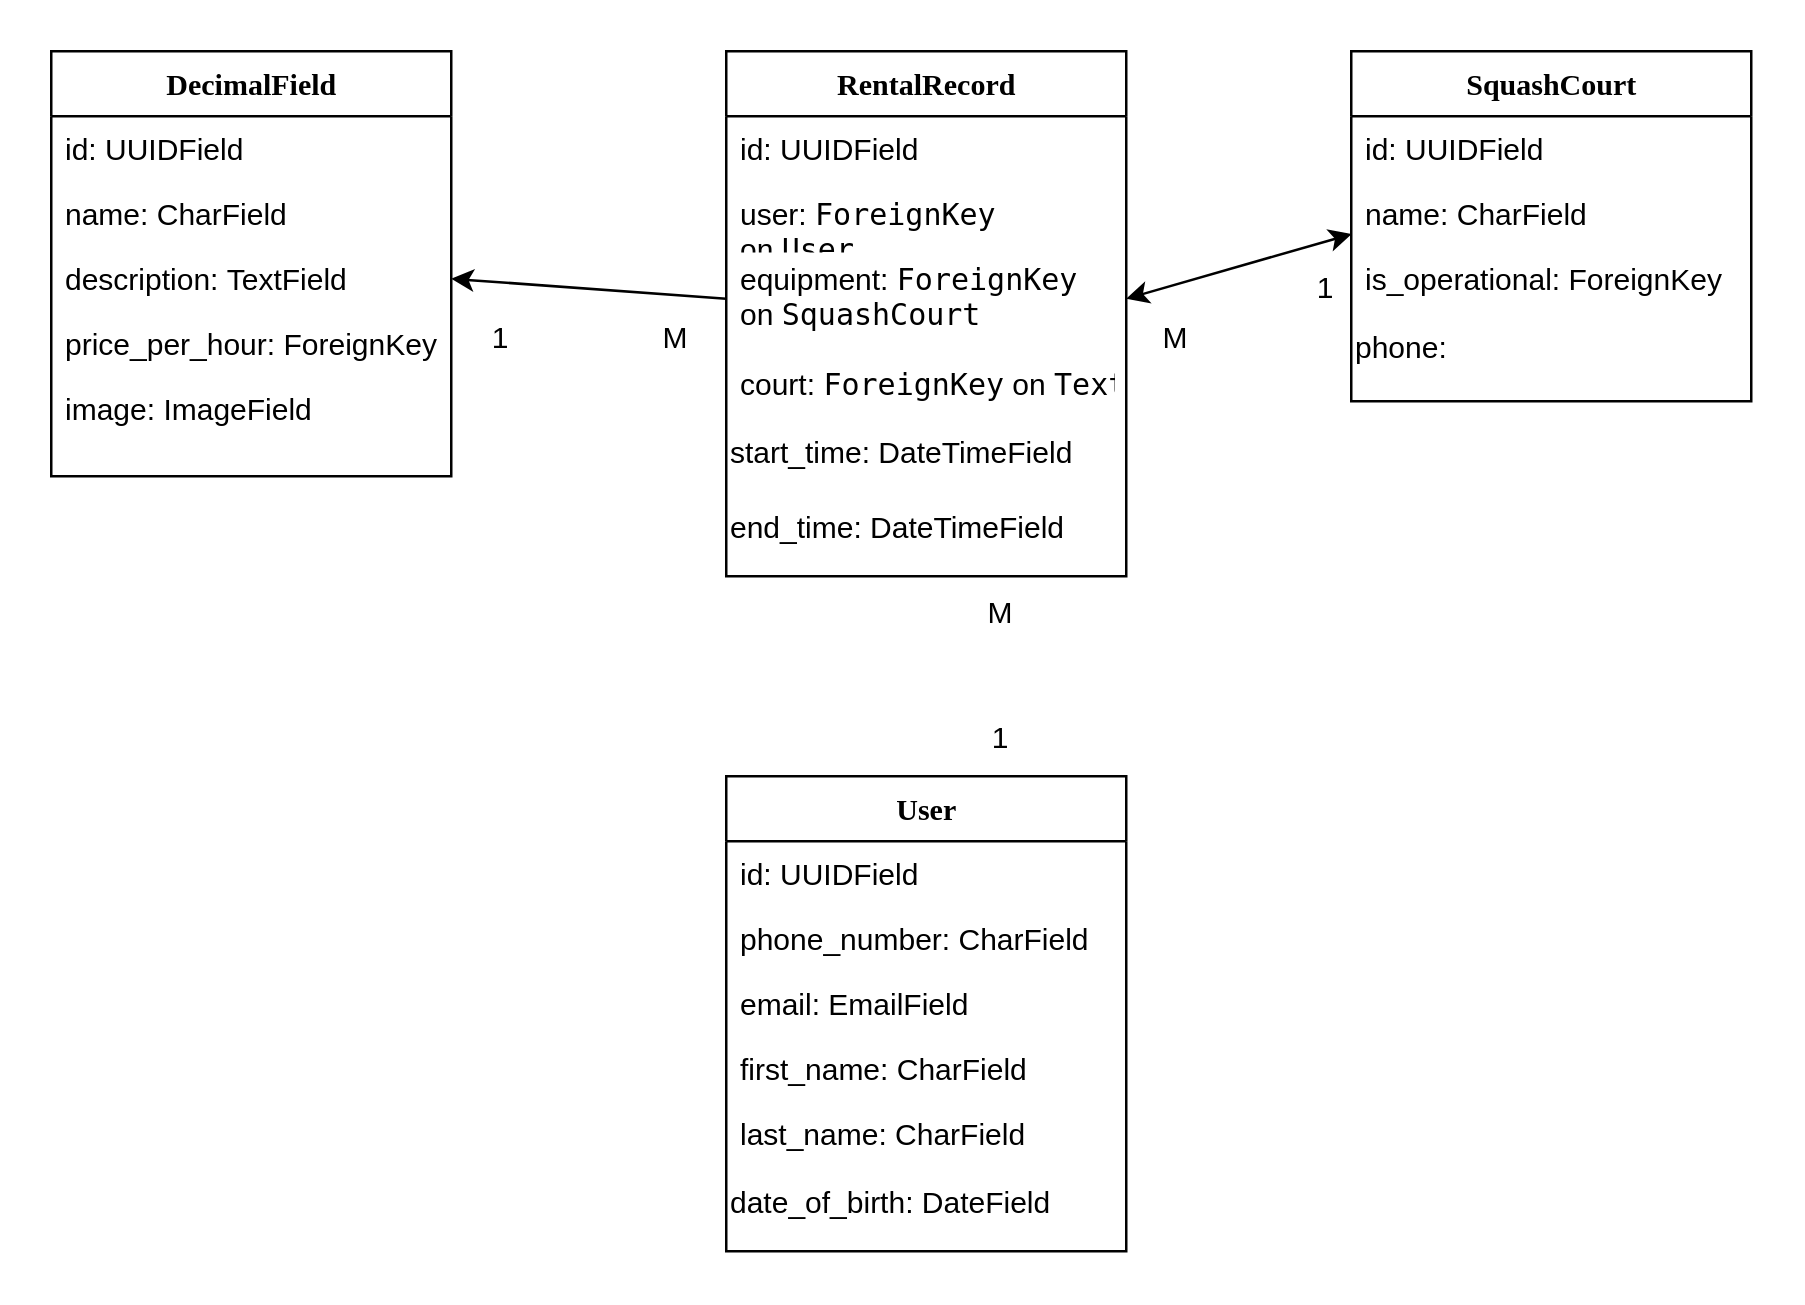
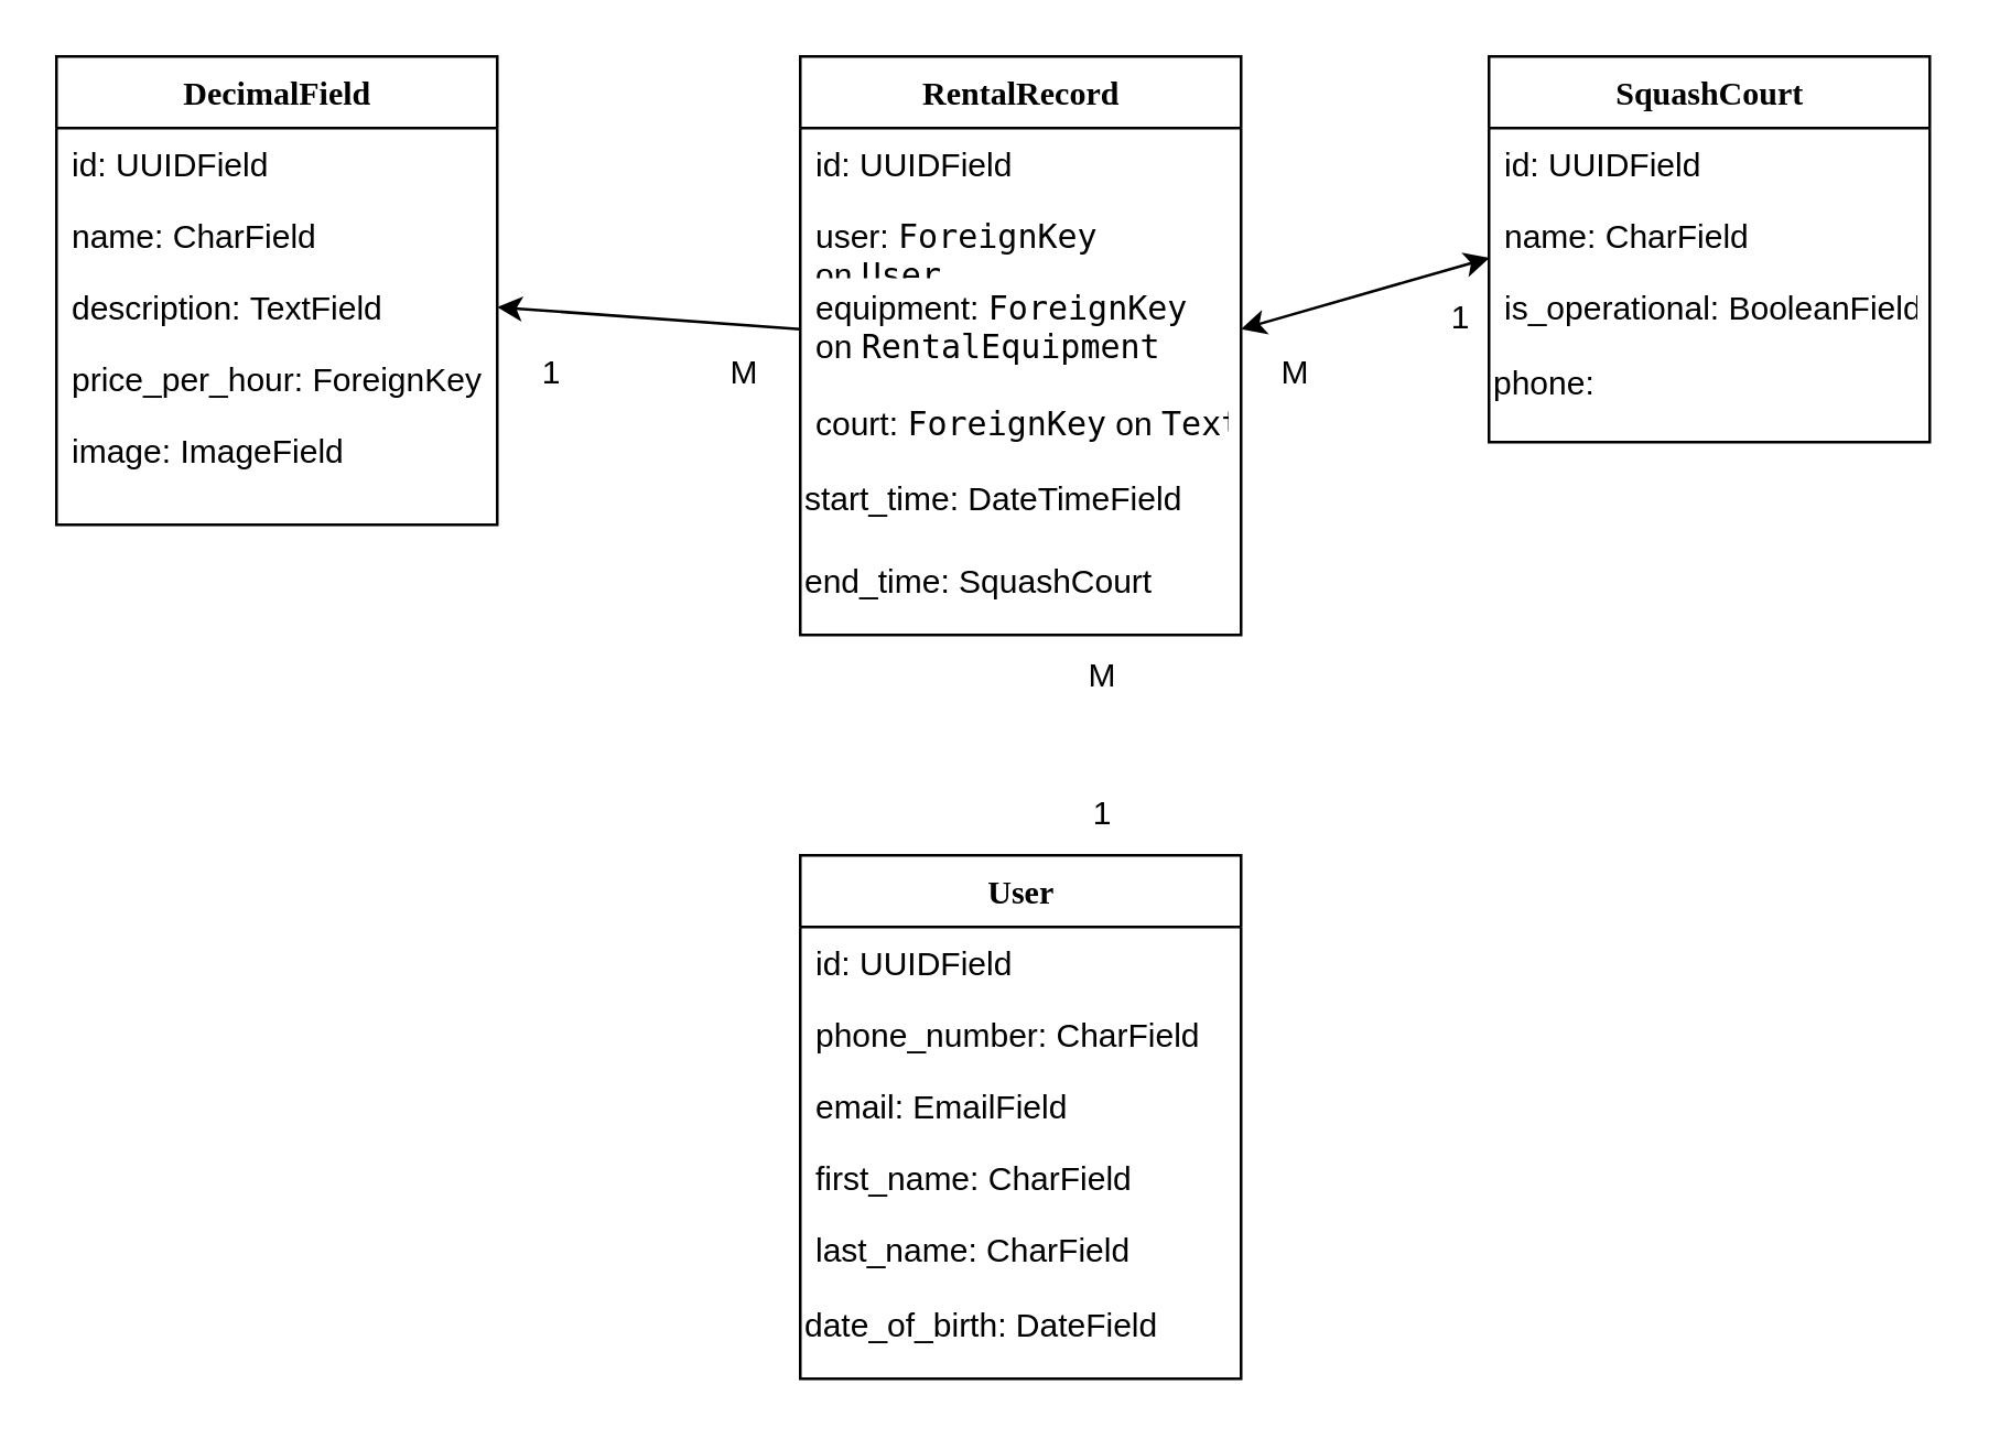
  <mxCell id="0" />
  <mxCell id="1" parent="0" />
  <mxCell id="2" value="DecimalField" style="swimlane;html=1;fontStyle=1;align=center;verticalAlign=top;childLayout=stackLayout;horizontal=1;startSize=26;horizontalStack=0;resizeParent=1;resizeLast=0;collapsible=1;marginBottom=0;swimlaneFillColor=#ffffff;rounded=0;shadow=0;comic=0;labelBackgroundColor=none;strokeWidth=1;fillColor=none;fontFamily=Verdana;fontSize=12" parent="1" vertex="1"><mxGeometry x="20" y="20" width="160" height="170" as="geometry" /></mxCell>
  <mxCell id="3" value="id:&amp;nbsp;UUIDField" style="text;html=1;strokeColor=none;fillColor=none;align=left;verticalAlign=top;spacingLeft=4;spacingRight=4;whiteSpace=wrap;overflow=hidden;rotatable=0;points=[[0,0.5],[1,0.5]];portConstraint=eastwest;" parent="2" vertex="1"><mxGeometry y="26" width="160" height="26" as="geometry" /></mxCell>
  <mxCell id="4" value="name:&amp;nbsp;CharField" style="text;html=1;strokeColor=none;fillColor=none;align=left;verticalAlign=top;spacingLeft=4;spacingRight=4;whiteSpace=wrap;overflow=hidden;rotatable=0;points=[[0,0.5],[1,0.5]];portConstraint=eastwest;" parent="2" vertex="1"><mxGeometry y="52" width="160" height="26" as="geometry" /></mxCell>
  <mxCell id="5" value="description:&amp;nbsp;TextField" style="text;html=1;strokeColor=none;fillColor=none;align=left;verticalAlign=top;spacingLeft=4;spacingRight=4;whiteSpace=wrap;overflow=hidden;rotatable=0;points=[[0,0.5],[1,0.5]];portConstraint=eastwest;" parent="2" vertex="1"><mxGeometry y="78" width="160" height="26" as="geometry" /></mxCell>
  <mxCell id="6" value="price_per_hour:&amp;nbsp;ForeignKey" style="text;html=1;strokeColor=none;fillColor=none;align=left;verticalAlign=top;spacingLeft=4;spacingRight=4;whiteSpace=wrap;overflow=hidden;rotatable=0;points=[[0,0.5],[1,0.5]];portConstraint=eastwest;" parent="2" vertex="1"><mxGeometry y="104" width="160" height="26" as="geometry" /></mxCell>
  <mxCell id="7" value="image:&amp;nbsp;ImageField" style="text;html=1;strokeColor=none;fillColor=none;align=left;verticalAlign=top;spacingLeft=4;spacingRight=4;whiteSpace=wrap;overflow=hidden;rotatable=0;points=[[0,0.5],[1,0.5]];portConstraint=eastwest;" parent="2" vertex="1"><mxGeometry y="130" width="160" height="26" as="geometry" /></mxCell>
  <mxCell id="8" value="RentalRecord" style="swimlane;html=1;fontStyle=1;align=center;verticalAlign=top;childLayout=stackLayout;horizontal=1;startSize=26;horizontalStack=0;resizeParent=1;resizeLast=0;collapsible=1;marginBottom=0;swimlaneFillColor=#ffffff;rounded=0;shadow=0;comic=0;labelBackgroundColor=none;strokeWidth=1;fillColor=none;fontFamily=Verdana;fontSize=12" vertex="1" parent="1"><mxGeometry x="290" y="20" width="160" height="210" as="geometry" /></mxCell>
  <mxCell id="9" value="id:&amp;nbsp;UUIDField" style="text;html=1;strokeColor=none;fillColor=none;align=left;verticalAlign=top;spacingLeft=4;spacingRight=4;whiteSpace=wrap;overflow=hidden;rotatable=0;points=[[0,0.5],[1,0.5]];portConstraint=eastwest;" vertex="1" parent="8"><mxGeometry y="26" width="160" height="26" as="geometry" /></mxCell>
  <mxCell id="10" value="user:&amp;nbsp;&lt;code&gt;ForeignKey&lt;/code&gt; on&amp;nbsp;&lt;code&gt;User&lt;/code&gt;" style="text;html=1;strokeColor=none;fillColor=none;align=left;verticalAlign=top;spacingLeft=4;spacingRight=4;whiteSpace=wrap;overflow=hidden;rotatable=0;points=[[0,0.5],[1,0.5]];portConstraint=eastwest;" vertex="1" parent="8"><mxGeometry y="52" width="160" height="26" as="geometry" /></mxCell>
- <mxCell id="11" value="equipment:&amp;nbsp;&lt;code&gt;ForeignKey&lt;/code&gt; on&amp;nbsp;&lt;code&gt;SquashCourt&lt;/code&gt;" style="text;html=1;strokeColor=none;fillColor=none;align=left;verticalAlign=top;spacingLeft=4;spacingRight=4;whiteSpace=wrap;overflow=hidden;rotatable=0;points=[[0,0.5],[1,0.5]];portConstraint=eastwest;" vertex="1" parent="8"><mxGeometry y="78" width="160" height="42" as="geometry" /></mxCell>
+ <mxCell id="11" value="equipment:&amp;nbsp;&lt;code&gt;ForeignKey&lt;/code&gt; on&amp;nbsp;&lt;code&gt;RentalEquipment&lt;/code&gt;" style="text;html=1;strokeColor=none;fillColor=none;align=left;verticalAlign=top;spacingLeft=4;spacingRight=4;whiteSpace=wrap;overflow=hidden;rotatable=0;points=[[0,0.5],[1,0.5]];portConstraint=eastwest;" vertex="1" parent="8"><mxGeometry y="78" width="160" height="42" as="geometry" /></mxCell>
  <mxCell id="12" value="court:&amp;nbsp;&lt;code&gt;ForeignKey&lt;/code&gt;&amp;nbsp;on&amp;nbsp;&lt;code&gt;TextField&lt;/code&gt;" style="text;html=1;strokeColor=none;fillColor=none;align=left;verticalAlign=top;spacingLeft=4;spacingRight=4;whiteSpace=wrap;overflow=hidden;rotatable=0;points=[[0,0.5],[1,0.5]];portConstraint=eastwest;" vertex="1" parent="8"><mxGeometry y="120" width="160" height="26" as="geometry" /></mxCell>
  <mxCell id="13" value="start_time:&amp;nbsp;DateTimeField" style="text;html=1;align=left;verticalAlign=middle;whiteSpace=wrap;rounded=0;" vertex="1" parent="8"><mxGeometry y="146" width="160" height="30" as="geometry" /></mxCell>
  <mxCell id="14" style="edgeStyle=orthogonalEdgeStyle;rounded=0;orthogonalLoop=1;jettySize=auto;html=1;exitX=1;exitY=0.25;exitDx=0;exitDy=0;" edge="1" parent="8" source="15"><mxGeometry relative="1" as="geometry"><mxPoint x="159.789" y="183.421" as="targetPoint" /></mxGeometry></mxCell>
- <mxCell id="15" value="end_time:&amp;nbsp;DateTimeField" style="text;html=1;align=left;verticalAlign=middle;whiteSpace=wrap;rounded=0;" vertex="1" parent="8"><mxGeometry y="176" width="160" height="30" as="geometry" /></mxCell>
+ <mxCell id="15" value="end_time:&amp;nbsp;SquashCourt" style="text;html=1;align=left;verticalAlign=middle;whiteSpace=wrap;rounded=0;" vertex="1" parent="8"><mxGeometry y="176" width="160" height="30" as="geometry" /></mxCell>
  <mxCell id="16" value="SquashCourt" style="swimlane;html=1;fontStyle=1;align=center;verticalAlign=top;childLayout=stackLayout;horizontal=1;startSize=26;horizontalStack=0;resizeParent=1;resizeLast=0;collapsible=1;marginBottom=0;swimlaneFillColor=#ffffff;rounded=0;shadow=0;comic=0;labelBackgroundColor=none;strokeWidth=1;fillColor=none;fontFamily=Verdana;fontSize=12" vertex="1" parent="1"><mxGeometry x="540" y="20" width="160" height="140" as="geometry" /></mxCell>
  <mxCell id="17" value="id:&amp;nbsp;UUIDField" style="text;html=1;strokeColor=none;fillColor=none;align=left;verticalAlign=top;spacingLeft=4;spacingRight=4;whiteSpace=wrap;overflow=hidden;rotatable=0;points=[[0,0.5],[1,0.5]];portConstraint=eastwest;" vertex="1" parent="16"><mxGeometry y="26" width="160" height="26" as="geometry" /></mxCell>
  <mxCell id="18" value="name:&amp;nbsp;CharField" style="text;html=1;strokeColor=none;fillColor=none;align=left;verticalAlign=top;spacingLeft=4;spacingRight=4;whiteSpace=wrap;overflow=hidden;rotatable=0;points=[[0,0.5],[1,0.5]];portConstraint=eastwest;" vertex="1" parent="16"><mxGeometry y="52" width="160" height="26" as="geometry" /></mxCell>
- <mxCell id="19" value="is_operational:&amp;nbsp;ForeignKey" style="text;html=1;strokeColor=none;fillColor=none;align=left;verticalAlign=top;spacingLeft=4;spacingRight=4;whiteSpace=wrap;overflow=hidden;rotatable=0;points=[[0,0.5],[1,0.5]];portConstraint=eastwest;" vertex="1" parent="16"><mxGeometry y="78" width="160" height="26" as="geometry" /></mxCell>
+ <mxCell id="19" value="is_operational:&amp;nbsp;BooleanField" style="text;html=1;strokeColor=none;fillColor=none;align=left;verticalAlign=top;spacingLeft=4;spacingRight=4;whiteSpace=wrap;overflow=hidden;rotatable=0;points=[[0,0.5],[1,0.5]];portConstraint=eastwest;" vertex="1" parent="16"><mxGeometry y="78" width="160" height="26" as="geometry" /></mxCell>
  <mxCell id="20" value="phone:" style="text;html=1;align=left;verticalAlign=middle;whiteSpace=wrap;rounded=0;" vertex="1" parent="16"><mxGeometry y="104" width="160" height="30" as="geometry" /></mxCell>
  <mxCell id="21" value="User" style="swimlane;html=1;fontStyle=1;align=center;verticalAlign=top;childLayout=stackLayout;horizontal=1;startSize=26;horizontalStack=0;resizeParent=1;resizeLast=0;collapsible=1;marginBottom=0;swimlaneFillColor=#ffffff;rounded=0;shadow=0;comic=0;labelBackgroundColor=none;strokeWidth=1;fillColor=none;fontFamily=Verdana;fontSize=12" vertex="1" parent="1"><mxGeometry x="290" y="310" width="160" height="190" as="geometry" /></mxCell>
  <mxCell id="22" value="id:&amp;nbsp;UUIDField" style="text;html=1;strokeColor=none;fillColor=none;align=left;verticalAlign=top;spacingLeft=4;spacingRight=4;whiteSpace=wrap;overflow=hidden;rotatable=0;points=[[0,0.5],[1,0.5]];portConstraint=eastwest;" vertex="1" parent="21"><mxGeometry y="26" width="160" height="26" as="geometry" /></mxCell>
  <mxCell id="23" value="phone_number: CharField" style="text;html=1;strokeColor=none;fillColor=none;align=left;verticalAlign=top;spacingLeft=4;spacingRight=4;whiteSpace=wrap;overflow=hidden;rotatable=0;points=[[0,0.5],[1,0.5]];portConstraint=eastwest;" vertex="1" parent="21"><mxGeometry y="52" width="160" height="26" as="geometry" /></mxCell>
  <mxCell id="24" value="email: EmailField" style="text;html=1;strokeColor=none;fillColor=none;align=left;verticalAlign=top;spacingLeft=4;spacingRight=4;whiteSpace=wrap;overflow=hidden;rotatable=0;points=[[0,0.5],[1,0.5]];portConstraint=eastwest;" vertex="1" parent="21"><mxGeometry y="78" width="160" height="26" as="geometry" /></mxCell>
  <mxCell id="25" value="first_name: CharField&amp;nbsp;" style="text;html=1;strokeColor=none;fillColor=none;align=left;verticalAlign=top;spacingLeft=4;spacingRight=4;whiteSpace=wrap;overflow=hidden;rotatable=0;points=[[0,0.5],[1,0.5]];portConstraint=eastwest;" vertex="1" parent="21"><mxGeometry y="104" width="160" height="26" as="geometry" /></mxCell>
  <mxCell id="26" value="last_name: CharField" style="text;html=1;strokeColor=none;fillColor=none;align=left;verticalAlign=top;spacingLeft=4;spacingRight=4;whiteSpace=wrap;overflow=hidden;rotatable=0;points=[[0,0.5],[1,0.5]];portConstraint=eastwest;" vertex="1" parent="21"><mxGeometry y="130" width="160" height="26" as="geometry" /></mxCell>
  <mxCell id="27" value="date_of_birth: DateField" style="text;html=1;align=left;verticalAlign=middle;whiteSpace=wrap;rounded=0;" vertex="1" parent="21"><mxGeometry y="156" width="160" height="30" as="geometry" /></mxCell>
  <mxCell id="28" value="1" style="text;html=1;align=center;verticalAlign=middle;whiteSpace=wrap;rounded=0;" vertex="1" parent="1"><mxGeometry x="370" y="280" width="60" height="30" as="geometry" /></mxCell>
  <mxCell id="29" value="M" style="text;html=1;align=center;verticalAlign=middle;whiteSpace=wrap;rounded=0;" vertex="1" parent="1"><mxGeometry x="370" y="230" width="60" height="30" as="geometry" /></mxCell>
  <mxCell id="30" value="" style="endArrow=none;startArrow=classic;html=1;rounded=0;exitX=1;exitY=0.5;exitDx=0;exitDy=0;entryX=0;entryY=0.5;entryDx=0;entryDy=0;" edge="1" parent="1" source="5" target="11"><mxGeometry width="50" height="50" relative="1" as="geometry"><mxPoint x="280" y="220" as="sourcePoint" /><mxPoint x="330" y="170" as="targetPoint" /></mxGeometry></mxCell>
  <mxCell id="31" value="1" style="text;html=1;align=center;verticalAlign=middle;whiteSpace=wrap;rounded=0;" vertex="1" parent="1"><mxGeometry x="170" y="120" width="60" height="30" as="geometry" /></mxCell>
  <mxCell id="32" value="M" style="text;html=1;align=center;verticalAlign=middle;whiteSpace=wrap;rounded=0;" vertex="1" parent="1"><mxGeometry x="240" y="120" width="60" height="30" as="geometry" /></mxCell>
  <mxCell id="33" value="" style="endArrow=classic;startArrow=classic;html=1;rounded=0;entryX=0.001;entryY=0.812;entryDx=0;entryDy=0;entryPerimeter=0;exitX=1;exitY=0.5;exitDx=0;exitDy=0;" edge="1" parent="1" source="11" target="18"><mxGeometry width="50" height="50" relative="1" as="geometry"><mxPoint x="450" y="210" as="sourcePoint" /><mxPoint x="500" y="160" as="targetPoint" /></mxGeometry></mxCell>
  <mxCell id="34" value="1" style="text;html=1;align=center;verticalAlign=middle;whiteSpace=wrap;rounded=0;" vertex="1" parent="1"><mxGeometry x="500" y="100" width="60" height="30" as="geometry" /></mxCell>
  <mxCell id="35" value="M" style="text;html=1;align=center;verticalAlign=middle;whiteSpace=wrap;rounded=0;" vertex="1" parent="1"><mxGeometry x="440" y="120" width="60" height="30" as="geometry" /></mxCell>
